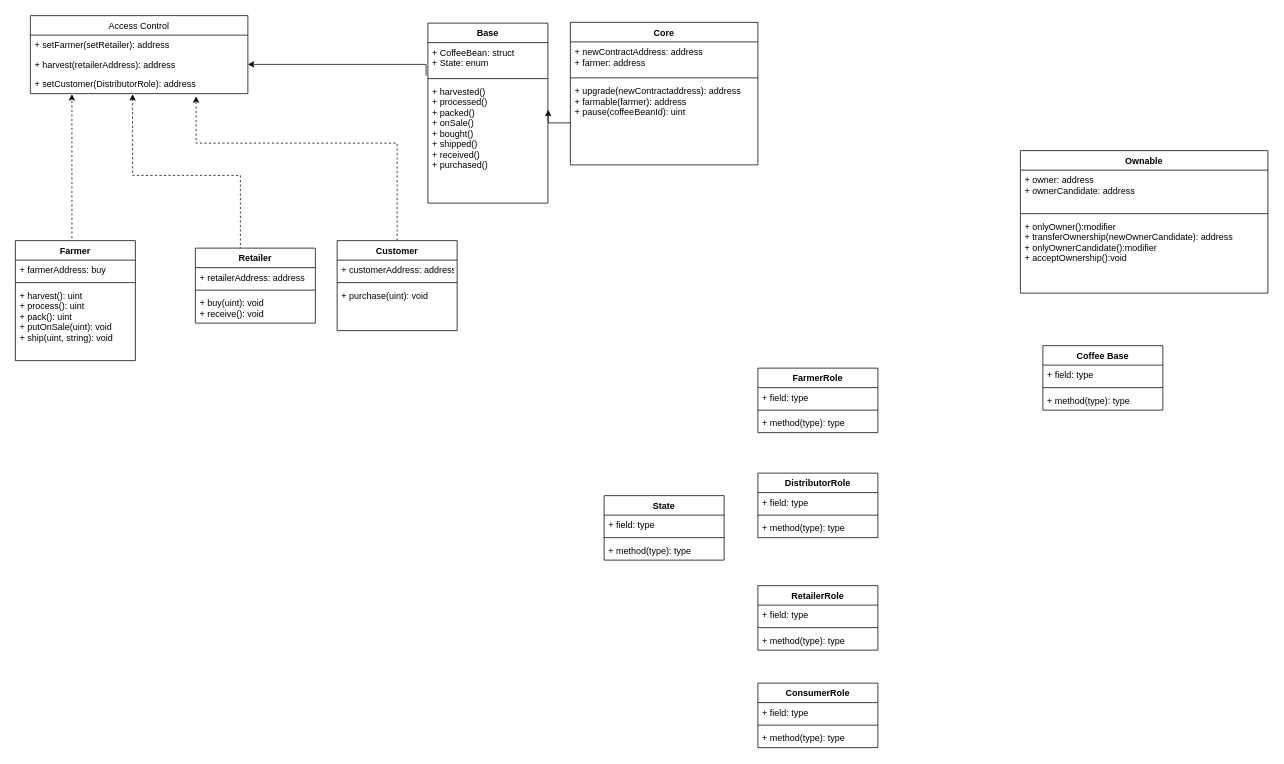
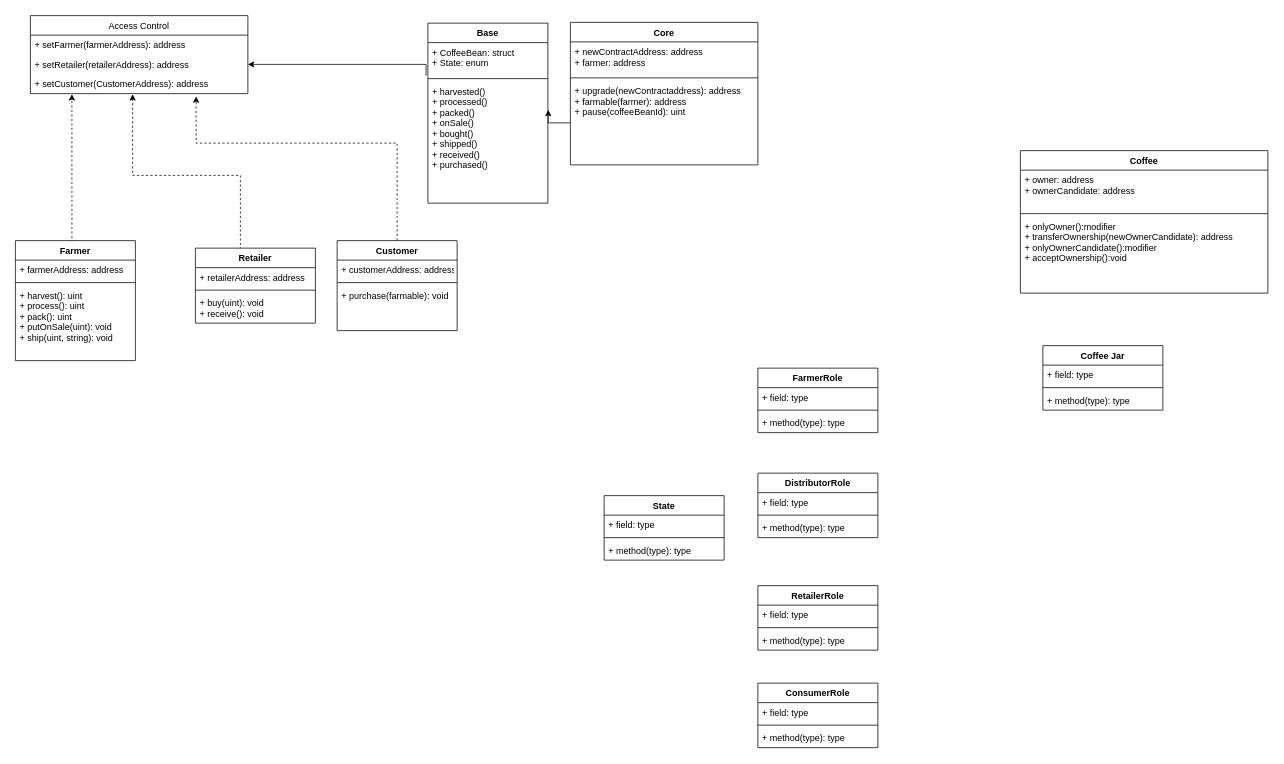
  <mxCell id="0" />
  <mxCell id="1" parent="0" />
  <mxCell id="2" value="Access Control" style="swimlane;fontStyle=0;childLayout=stackLayout;horizontal=1;startSize=26;fillColor=none;horizontalStack=0;resizeParent=1;resizeParentMax=0;resizeLast=0;collapsible=1;marginBottom=0;" vertex="1" parent="1"><mxGeometry x="40" y="20" width="290" height="104" as="geometry" /></mxCell>
- <mxCell id="3" value="+ setFarmer(setRetailer): address" style="text;strokeColor=none;fillColor=none;align=left;verticalAlign=top;spacingLeft=4;spacingRight=4;overflow=hidden;rotatable=0;points=[[0,0.5],[1,0.5]];portConstraint=eastwest;" vertex="1" parent="2"><mxGeometry y="26" width="290" height="26" as="geometry" /></mxCell>
- <mxCell id="4" value="+ harvest(retailerAddress): address" style="text;strokeColor=none;fillColor=none;align=left;verticalAlign=top;spacingLeft=4;spacingRight=4;overflow=hidden;rotatable=0;points=[[0,0.5],[1,0.5]];portConstraint=eastwest;" vertex="1" parent="2"><mxGeometry y="52" width="290" height="26" as="geometry" /></mxCell>
- <mxCell id="5" value="+ setCustomer(DistributorRole): address" style="text;strokeColor=none;fillColor=none;align=left;verticalAlign=top;spacingLeft=4;spacingRight=4;overflow=hidden;rotatable=0;points=[[0,0.5],[1,0.5]];portConstraint=eastwest;" vertex="1" parent="2"><mxGeometry y="78" width="290" height="26" as="geometry" /></mxCell>
+ <mxCell id="3" value="+ setFarmer(farmerAddress): address" style="text;strokeColor=none;fillColor=none;align=left;verticalAlign=top;spacingLeft=4;spacingRight=4;overflow=hidden;rotatable=0;points=[[0,0.5],[1,0.5]];portConstraint=eastwest;" vertex="1" parent="2"><mxGeometry y="26" width="290" height="26" as="geometry" /></mxCell>
+ <mxCell id="4" value="+ setRetailer(retailerAddress): address" style="text;strokeColor=none;fillColor=none;align=left;verticalAlign=top;spacingLeft=4;spacingRight=4;overflow=hidden;rotatable=0;points=[[0,0.5],[1,0.5]];portConstraint=eastwest;" vertex="1" parent="2"><mxGeometry y="52" width="290" height="26" as="geometry" /></mxCell>
+ <mxCell id="5" value="+ setCustomer(CustomerAddress): address" style="text;strokeColor=none;fillColor=none;align=left;verticalAlign=top;spacingLeft=4;spacingRight=4;overflow=hidden;rotatable=0;points=[[0,0.5],[1,0.5]];portConstraint=eastwest;" vertex="1" parent="2"><mxGeometry y="78" width="290" height="26" as="geometry" /></mxCell>
  <mxCell id="6" style="edgeStyle=orthogonalEdgeStyle;rounded=0;orthogonalLoop=1;jettySize=auto;html=1;entryX=0.191;entryY=1.029;entryDx=0;entryDy=0;entryPerimeter=0;exitX=0.5;exitY=0;exitDx=0;exitDy=0;dashed=1;" edge="1" parent="1" source="8" target="5"><mxGeometry relative="1" as="geometry"><mxPoint x="150" y="331" as="sourcePoint" /><Array as="points"><mxPoint x="100" y="331" /><mxPoint x="95" y="331" /></Array></mxGeometry></mxCell>
  <mxCell id="7" style="edgeStyle=orthogonalEdgeStyle;rounded=0;orthogonalLoop=1;jettySize=auto;html=1;exitX=0.5;exitY=0;exitDx=0;exitDy=0;entryX=0.47;entryY=1.029;entryDx=0;entryDy=0;entryPerimeter=0;dashed=1;" edge="1" parent="1" source="17" target="5"><mxGeometry relative="1" as="geometry"><mxPoint x="390.176" y="342.059" as="sourcePoint" /><Array as="points"><mxPoint x="340" y="342" /><mxPoint x="320" y="342" /><mxPoint x="320" y="233" /><mxPoint x="176" y="233" /></Array></mxGeometry></mxCell>
  <mxCell id="8" value="Farmer" style="swimlane;fontStyle=1;align=center;verticalAlign=top;childLayout=stackLayout;horizontal=1;startSize=26;horizontalStack=0;resizeParent=1;resizeParentMax=0;resizeLast=0;collapsible=1;marginBottom=0;" vertex="1" parent="1"><mxGeometry x="20" y="320" width="160" height="160" as="geometry" /></mxCell>
- <mxCell id="9" value="+ farmerAddress: buy" style="text;strokeColor=none;fillColor=none;align=left;verticalAlign=top;spacingLeft=4;spacingRight=4;overflow=hidden;rotatable=0;points=[[0,0.5],[1,0.5]];portConstraint=eastwest;" vertex="1" parent="8"><mxGeometry y="26" width="160" height="26" as="geometry" /></mxCell>
+ <mxCell id="9" value="+ farmerAddress: address" style="text;strokeColor=none;fillColor=none;align=left;verticalAlign=top;spacingLeft=4;spacingRight=4;overflow=hidden;rotatable=0;points=[[0,0.5],[1,0.5]];portConstraint=eastwest;" vertex="1" parent="8"><mxGeometry y="26" width="160" height="26" as="geometry" /></mxCell>
  <mxCell id="10" value="" style="line;strokeWidth=1;fillColor=none;align=left;verticalAlign=middle;spacingTop=-1;spacingLeft=3;spacingRight=3;rotatable=0;labelPosition=right;points=[];portConstraint=eastwest;" vertex="1" parent="8"><mxGeometry y="52" width="160" height="8" as="geometry" /></mxCell>
  <mxCell id="11" value="+ harvest(): uint&#10;+ process(): uint&#10;+ pack(): uint&#10;+ putOnSale(uint): void &#10;+ ship(uint, string): void" style="text;strokeColor=none;fillColor=none;align=left;verticalAlign=top;spacingLeft=4;spacingRight=4;overflow=hidden;rotatable=0;points=[[0,0.5],[1,0.5]];portConstraint=eastwest;" vertex="1" parent="8"><mxGeometry y="60" width="160" height="100" as="geometry" /></mxCell>
  <mxCell id="12" value="" style="edgeStyle=orthogonalEdgeStyle;rounded=0;orthogonalLoop=1;jettySize=auto;html=1;entryX=0.762;entryY=1.138;entryDx=0;entryDy=0;entryPerimeter=0;exitX=0.5;exitY=0;exitDx=0;exitDy=0;dashed=1;" edge="1" parent="1" source="13" target="5"><mxGeometry relative="1" as="geometry"><mxPoint x="640" y="262" as="targetPoint" /><Array as="points"><mxPoint x="529" y="190" /><mxPoint x="261" y="190" /></Array></mxGeometry></mxCell>
  <mxCell id="13" value="Customer" style="swimlane;fontStyle=1;align=center;verticalAlign=top;childLayout=stackLayout;horizontal=1;startSize=26;horizontalStack=0;resizeParent=1;resizeParentMax=0;resizeLast=0;collapsible=1;marginBottom=0;" vertex="1" parent="1"><mxGeometry x="449" y="320" width="160" height="120" as="geometry" /></mxCell>
  <mxCell id="14" value="+ customerAddress: address" style="text;strokeColor=none;fillColor=none;align=left;verticalAlign=top;spacingLeft=4;spacingRight=4;overflow=hidden;rotatable=0;points=[[0,0.5],[1,0.5]];portConstraint=eastwest;" vertex="1" parent="13"><mxGeometry y="26" width="160" height="26" as="geometry" /></mxCell>
  <mxCell id="15" value="" style="line;strokeWidth=1;fillColor=none;align=left;verticalAlign=middle;spacingTop=-1;spacingLeft=3;spacingRight=3;rotatable=0;labelPosition=right;points=[];portConstraint=eastwest;" vertex="1" parent="13"><mxGeometry y="52" width="160" height="8" as="geometry" /></mxCell>
- <mxCell id="16" value="+ purchase(uint): void" style="text;strokeColor=none;fillColor=none;align=left;verticalAlign=top;spacingLeft=4;spacingRight=4;overflow=hidden;rotatable=0;points=[[0,0.5],[1,0.5]];portConstraint=eastwest;" vertex="1" parent="13"><mxGeometry y="60" width="160" height="60" as="geometry" /></mxCell>
+ <mxCell id="16" value="+ purchase(farmable): void" style="text;strokeColor=none;fillColor=none;align=left;verticalAlign=top;spacingLeft=4;spacingRight=4;overflow=hidden;rotatable=0;points=[[0,0.5],[1,0.5]];portConstraint=eastwest;" vertex="1" parent="13"><mxGeometry y="60" width="160" height="60" as="geometry" /></mxCell>
  <mxCell id="17" value="Retailer" style="swimlane;fontStyle=1;align=center;verticalAlign=top;childLayout=stackLayout;horizontal=1;startSize=26;horizontalStack=0;resizeParent=1;resizeParentMax=0;resizeLast=0;collapsible=1;marginBottom=0;" vertex="1" parent="1"><mxGeometry x="260" y="330" width="160" height="100" as="geometry" /></mxCell>
  <mxCell id="18" value="+ retailerAddress: address" style="text;strokeColor=none;fillColor=none;align=left;verticalAlign=top;spacingLeft=4;spacingRight=4;overflow=hidden;rotatable=0;points=[[0,0.5],[1,0.5]];portConstraint=eastwest;" vertex="1" parent="17"><mxGeometry y="26" width="160" height="26" as="geometry" /></mxCell>
  <mxCell id="19" value="" style="line;strokeWidth=1;fillColor=none;align=left;verticalAlign=middle;spacingTop=-1;spacingLeft=3;spacingRight=3;rotatable=0;labelPosition=right;points=[];portConstraint=eastwest;" vertex="1" parent="17"><mxGeometry y="52" width="160" height="8" as="geometry" /></mxCell>
  <mxCell id="20" value="+ buy(uint): void&#10;+ receive(): void" style="text;strokeColor=none;fillColor=none;align=left;verticalAlign=top;spacingLeft=4;spacingRight=4;overflow=hidden;rotatable=0;points=[[0,0.5],[1,0.5]];portConstraint=eastwest;" vertex="1" parent="17"><mxGeometry y="60" width="160" height="40" as="geometry" /></mxCell>
  <mxCell id="21" value="Base" style="swimlane;fontStyle=1;align=center;verticalAlign=top;childLayout=stackLayout;horizontal=1;startSize=26;horizontalStack=0;resizeParent=1;resizeParentMax=0;resizeLast=0;collapsible=1;marginBottom=0;" vertex="1" parent="1"><mxGeometry x="570" y="30" width="160" height="240" as="geometry" /></mxCell>
  <mxCell id="22" value="+ CoffeeBean: struct&#10;+ State: enum" style="text;strokeColor=none;fillColor=none;align=left;verticalAlign=top;spacingLeft=4;spacingRight=4;overflow=hidden;rotatable=0;points=[[0,0.5],[1,0.5]];portConstraint=eastwest;" vertex="1" parent="21"><mxGeometry y="26" width="160" height="44" as="geometry" /></mxCell>
  <mxCell id="23" value="" style="line;strokeWidth=1;fillColor=none;align=left;verticalAlign=middle;spacingTop=-1;spacingLeft=3;spacingRight=3;rotatable=0;labelPosition=right;points=[];portConstraint=eastwest;" vertex="1" parent="21"><mxGeometry y="70" width="160" height="8" as="geometry" /></mxCell>
  <mxCell id="24" value="+ harvested()&#10;+ processed()&#10;+ packed()&#10;+ onSale()&#10;+ bought()&#10;+ shipped()&#10;+ received()&#10;+ purchased()" style="text;strokeColor=none;fillColor=none;align=left;verticalAlign=top;spacingLeft=4;spacingRight=4;overflow=hidden;rotatable=0;points=[[0,0.5],[1,0.5]];portConstraint=eastwest;" vertex="1" parent="21"><mxGeometry y="78" width="160" height="162" as="geometry" /></mxCell>
  <mxCell id="25" value="Core" style="swimlane;fontStyle=1;align=center;verticalAlign=top;childLayout=stackLayout;horizontal=1;startSize=26;horizontalStack=0;resizeParent=1;resizeParentMax=0;resizeLast=0;collapsible=1;marginBottom=0;" vertex="1" parent="1"><mxGeometry x="760" y="29" width="250" height="190" as="geometry" /></mxCell>
  <mxCell id="26" value="+ newContractAddress: address&#10;+ farmer: address" style="text;strokeColor=none;fillColor=none;align=left;verticalAlign=top;spacingLeft=4;spacingRight=4;overflow=hidden;rotatable=0;points=[[0,0.5],[1,0.5]];portConstraint=eastwest;" vertex="1" parent="25"><mxGeometry y="26" width="250" height="44" as="geometry" /></mxCell>
  <mxCell id="27" value="" style="line;strokeWidth=1;fillColor=none;align=left;verticalAlign=middle;spacingTop=-1;spacingLeft=3;spacingRight=3;rotatable=0;labelPosition=right;points=[];portConstraint=eastwest;" vertex="1" parent="25"><mxGeometry y="70" width="250" height="8" as="geometry" /></mxCell>
  <mxCell id="28" value="+ upgrade(newContractaddress): address&#10;+ farmable(farmer): address&#10;+ pause(coffeeBeanId): uint" style="text;strokeColor=none;fillColor=none;align=left;verticalAlign=top;spacingLeft=4;spacingRight=4;overflow=hidden;rotatable=0;points=[[0,0.5],[1,0.5]];portConstraint=eastwest;" vertex="1" parent="25"><mxGeometry y="78" width="250" height="112" as="geometry" /></mxCell>
  <mxCell id="29" style="edgeStyle=orthogonalEdgeStyle;rounded=0;orthogonalLoop=1;jettySize=auto;html=1;exitX=-0.015;exitY=1.005;exitDx=0;exitDy=0;entryX=1;entryY=0.5;entryDx=0;entryDy=0;exitPerimeter=0;" edge="1" parent="1" source="22" target="4"><mxGeometry relative="1" as="geometry"><Array as="points"><mxPoint x="568" y="85" /></Array></mxGeometry></mxCell>
  <mxCell id="30" style="edgeStyle=orthogonalEdgeStyle;rounded=0;orthogonalLoop=1;jettySize=auto;html=1;exitX=0;exitY=0.5;exitDx=0;exitDy=0;entryX=1.003;entryY=0.232;entryDx=0;entryDy=0;entryPerimeter=0;" edge="1" parent="1" source="28" target="24"><mxGeometry relative="1" as="geometry" /></mxCell>
- <mxCell id="31" value="Coffee Base" style="swimlane;fontStyle=1;align=center;verticalAlign=top;childLayout=stackLayout;horizontal=1;startSize=26;horizontalStack=0;resizeParent=1;resizeParentMax=0;resizeLast=0;collapsible=1;marginBottom=0;" vertex="1" parent="1"><mxGeometry x="1390" y="460" width="160" height="86" as="geometry" /></mxCell>
+ <mxCell id="31" value="Coffee Jar" style="swimlane;fontStyle=1;align=center;verticalAlign=top;childLayout=stackLayout;horizontal=1;startSize=26;horizontalStack=0;resizeParent=1;resizeParentMax=0;resizeLast=0;collapsible=1;marginBottom=0;" vertex="1" parent="1"><mxGeometry x="1390" y="460" width="160" height="86" as="geometry" /></mxCell>
  <mxCell id="32" value="+ field: type" style="text;strokeColor=none;fillColor=none;align=left;verticalAlign=top;spacingLeft=4;spacingRight=4;overflow=hidden;rotatable=0;points=[[0,0.5],[1,0.5]];portConstraint=eastwest;" vertex="1" parent="31"><mxGeometry y="26" width="160" height="26" as="geometry" /></mxCell>
  <mxCell id="33" value="" style="line;strokeWidth=1;fillColor=none;align=left;verticalAlign=middle;spacingTop=-1;spacingLeft=3;spacingRight=3;rotatable=0;labelPosition=right;points=[];portConstraint=eastwest;" vertex="1" parent="31"><mxGeometry y="52" width="160" height="8" as="geometry" /></mxCell>
  <mxCell id="34" value="+ method(type): type" style="text;strokeColor=none;fillColor=none;align=left;verticalAlign=top;spacingLeft=4;spacingRight=4;overflow=hidden;rotatable=0;points=[[0,0.5],[1,0.5]];portConstraint=eastwest;" vertex="1" parent="31"><mxGeometry y="60" width="160" height="26" as="geometry" /></mxCell>
- <mxCell id="35" value="Ownable" style="swimlane;fontStyle=1;align=center;verticalAlign=top;childLayout=stackLayout;horizontal=1;startSize=26;horizontalStack=0;resizeParent=1;resizeParentMax=0;resizeLast=0;collapsible=1;marginBottom=0;" vertex="1" parent="1"><mxGeometry x="1360" y="200" width="330" height="190" as="geometry" /></mxCell>
+ <mxCell id="35" value="Coffee" style="swimlane;fontStyle=1;align=center;verticalAlign=top;childLayout=stackLayout;horizontal=1;startSize=26;horizontalStack=0;resizeParent=1;resizeParentMax=0;resizeLast=0;collapsible=1;marginBottom=0;" vertex="1" parent="1"><mxGeometry x="1360" y="200" width="330" height="190" as="geometry" /></mxCell>
  <mxCell id="36" value="+ owner: address&#10;+ ownerCandidate: address" style="text;strokeColor=none;fillColor=none;align=left;verticalAlign=top;spacingLeft=4;spacingRight=4;overflow=hidden;rotatable=0;points=[[0,0.5],[1,0.5]];portConstraint=eastwest;" vertex="1" parent="35"><mxGeometry y="26" width="330" height="54" as="geometry" /></mxCell>
  <mxCell id="37" value="" style="line;strokeWidth=1;fillColor=none;align=left;verticalAlign=middle;spacingTop=-1;spacingLeft=3;spacingRight=3;rotatable=0;labelPosition=right;points=[];portConstraint=eastwest;" vertex="1" parent="35"><mxGeometry y="80" width="330" height="8" as="geometry" /></mxCell>
  <mxCell id="38" value="+ onlyOwner():modifier&#10;+ transferOwnership(newOwnerCandidate): address&#10;+ onlyOwnerCandidate():modifier&#10;+ acceptOwnership():void" style="text;strokeColor=none;fillColor=none;align=left;verticalAlign=top;spacingLeft=4;spacingRight=4;overflow=hidden;rotatable=0;points=[[0,0.5],[1,0.5]];portConstraint=eastwest;" vertex="1" parent="35"><mxGeometry y="88" width="330" height="102" as="geometry" /></mxCell>
  <mxCell id="39" value="FarmerRole" style="swimlane;fontStyle=1;align=center;verticalAlign=top;childLayout=stackLayout;horizontal=1;startSize=26;horizontalStack=0;resizeParent=1;resizeParentMax=0;resizeLast=0;collapsible=1;marginBottom=0;" vertex="1" parent="1"><mxGeometry x="1010" y="490" width="160" height="86" as="geometry" /></mxCell>
  <mxCell id="40" value="+ field: type" style="text;strokeColor=none;fillColor=none;align=left;verticalAlign=top;spacingLeft=4;spacingRight=4;overflow=hidden;rotatable=0;points=[[0,0.5],[1,0.5]];portConstraint=eastwest;" vertex="1" parent="39"><mxGeometry y="26" width="160" height="26" as="geometry" /></mxCell>
  <mxCell id="41" value="" style="line;strokeWidth=1;fillColor=none;align=left;verticalAlign=middle;spacingTop=-1;spacingLeft=3;spacingRight=3;rotatable=0;labelPosition=right;points=[];portConstraint=eastwest;" vertex="1" parent="39"><mxGeometry y="52" width="160" height="8" as="geometry" /></mxCell>
  <mxCell id="42" value="+ method(type): type" style="text;strokeColor=none;fillColor=none;align=left;verticalAlign=top;spacingLeft=4;spacingRight=4;overflow=hidden;rotatable=0;points=[[0,0.5],[1,0.5]];portConstraint=eastwest;" vertex="1" parent="39"><mxGeometry y="60" width="160" height="26" as="geometry" /></mxCell>
  <mxCell id="43" value="DistributorRole" style="swimlane;fontStyle=1;align=center;verticalAlign=top;childLayout=stackLayout;horizontal=1;startSize=26;horizontalStack=0;resizeParent=1;resizeParentMax=0;resizeLast=0;collapsible=1;marginBottom=0;" vertex="1" parent="1"><mxGeometry x="1010" y="630" width="160" height="86" as="geometry" /></mxCell>
  <mxCell id="44" value="+ field: type" style="text;strokeColor=none;fillColor=none;align=left;verticalAlign=top;spacingLeft=4;spacingRight=4;overflow=hidden;rotatable=0;points=[[0,0.5],[1,0.5]];portConstraint=eastwest;" vertex="1" parent="43"><mxGeometry y="26" width="160" height="26" as="geometry" /></mxCell>
  <mxCell id="45" value="" style="line;strokeWidth=1;fillColor=none;align=left;verticalAlign=middle;spacingTop=-1;spacingLeft=3;spacingRight=3;rotatable=0;labelPosition=right;points=[];portConstraint=eastwest;" vertex="1" parent="43"><mxGeometry y="52" width="160" height="8" as="geometry" /></mxCell>
  <mxCell id="46" value="+ method(type): type" style="text;strokeColor=none;fillColor=none;align=left;verticalAlign=top;spacingLeft=4;spacingRight=4;overflow=hidden;rotatable=0;points=[[0,0.5],[1,0.5]];portConstraint=eastwest;" vertex="1" parent="43"><mxGeometry y="60" width="160" height="26" as="geometry" /></mxCell>
  <mxCell id="47" value="RetailerRole" style="swimlane;fontStyle=1;align=center;verticalAlign=top;childLayout=stackLayout;horizontal=1;startSize=26;horizontalStack=0;resizeParent=1;resizeParentMax=0;resizeLast=0;collapsible=1;marginBottom=0;" vertex="1" parent="1"><mxGeometry x="1010" y="780" width="160" height="86" as="geometry" /></mxCell>
  <mxCell id="48" value="+ field: type" style="text;strokeColor=none;fillColor=none;align=left;verticalAlign=top;spacingLeft=4;spacingRight=4;overflow=hidden;rotatable=0;points=[[0,0.5],[1,0.5]];portConstraint=eastwest;" vertex="1" parent="47"><mxGeometry y="26" width="160" height="26" as="geometry" /></mxCell>
  <mxCell id="49" value="" style="line;strokeWidth=1;fillColor=none;align=left;verticalAlign=middle;spacingTop=-1;spacingLeft=3;spacingRight=3;rotatable=0;labelPosition=right;points=[];portConstraint=eastwest;" vertex="1" parent="47"><mxGeometry y="52" width="160" height="8" as="geometry" /></mxCell>
  <mxCell id="50" value="+ method(type): type" style="text;strokeColor=none;fillColor=none;align=left;verticalAlign=top;spacingLeft=4;spacingRight=4;overflow=hidden;rotatable=0;points=[[0,0.5],[1,0.5]];portConstraint=eastwest;" vertex="1" parent="47"><mxGeometry y="60" width="160" height="26" as="geometry" /></mxCell>
  <mxCell id="51" value="ConsumerRole" style="swimlane;fontStyle=1;align=center;verticalAlign=top;childLayout=stackLayout;horizontal=1;startSize=26;horizontalStack=0;resizeParent=1;resizeParentMax=0;resizeLast=0;collapsible=1;marginBottom=0;" vertex="1" parent="1"><mxGeometry x="1010" y="910" width="160" height="86" as="geometry" /></mxCell>
  <mxCell id="52" value="+ field: type" style="text;strokeColor=none;fillColor=none;align=left;verticalAlign=top;spacingLeft=4;spacingRight=4;overflow=hidden;rotatable=0;points=[[0,0.5],[1,0.5]];portConstraint=eastwest;" vertex="1" parent="51"><mxGeometry y="26" width="160" height="26" as="geometry" /></mxCell>
  <mxCell id="53" value="" style="line;strokeWidth=1;fillColor=none;align=left;verticalAlign=middle;spacingTop=-1;spacingLeft=3;spacingRight=3;rotatable=0;labelPosition=right;points=[];portConstraint=eastwest;" vertex="1" parent="51"><mxGeometry y="52" width="160" height="8" as="geometry" /></mxCell>
  <mxCell id="54" value="+ method(type): type" style="text;strokeColor=none;fillColor=none;align=left;verticalAlign=top;spacingLeft=4;spacingRight=4;overflow=hidden;rotatable=0;points=[[0,0.5],[1,0.5]];portConstraint=eastwest;" vertex="1" parent="51"><mxGeometry y="60" width="160" height="26" as="geometry" /></mxCell>
  <mxCell id="55" value="State" style="swimlane;fontStyle=1;align=center;verticalAlign=top;childLayout=stackLayout;horizontal=1;startSize=26;horizontalStack=0;resizeParent=1;resizeParentMax=0;resizeLast=0;collapsible=1;marginBottom=0;" vertex="1" parent="1"><mxGeometry x="805" y="660" width="160" height="86" as="geometry" /></mxCell>
  <mxCell id="56" value="+ field: type" style="text;strokeColor=none;fillColor=none;align=left;verticalAlign=top;spacingLeft=4;spacingRight=4;overflow=hidden;rotatable=0;points=[[0,0.5],[1,0.5]];portConstraint=eastwest;" vertex="1" parent="55"><mxGeometry y="26" width="160" height="26" as="geometry" /></mxCell>
  <mxCell id="57" value="" style="line;strokeWidth=1;fillColor=none;align=left;verticalAlign=middle;spacingTop=-1;spacingLeft=3;spacingRight=3;rotatable=0;labelPosition=right;points=[];portConstraint=eastwest;" vertex="1" parent="55"><mxGeometry y="52" width="160" height="8" as="geometry" /></mxCell>
  <mxCell id="58" value="+ method(type): type" style="text;strokeColor=none;fillColor=none;align=left;verticalAlign=top;spacingLeft=4;spacingRight=4;overflow=hidden;rotatable=0;points=[[0,0.5],[1,0.5]];portConstraint=eastwest;" vertex="1" parent="55"><mxGeometry y="60" width="160" height="26" as="geometry" /></mxCell>
